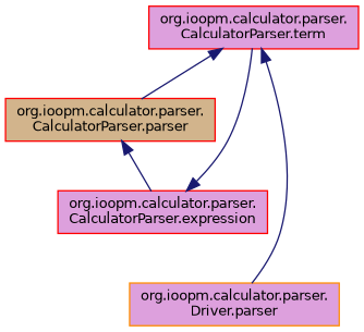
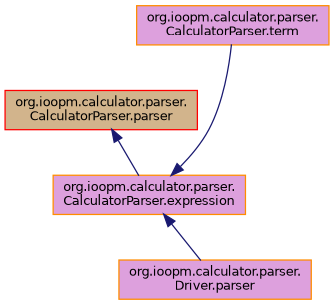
  digraph {
    rankdir=TB
    node [color=darkorange fillcolor=plum fontname=Helvetica fontsize=10 shape=record style=filled]
    edge [color=midnightblue dir=back fontname=Helvetica fontsize=10 labelfontname=Helvetica labelfontsize=10 style=solid]
-   n1 [color=red fontcolor=black height=0.2 label="org.ioopm.calculator.parser.\lCalculatorParser.term" width=0.4]
+   n1 [fontcolor=black height=0.2 label="org.ioopm.calculator.parser.\lCalculatorParser.term" width=0.4]
    n2 [color=red fillcolor=tan height=0.2 label="org.ioopm.calculator.parser.\lCalculatorParser.parser" width=0.4]
-   n3 [color=red height=0.2 label="org.ioopm.calculator.parser.\lCalculatorParser.expression" width=0.4]
+   n3 [height=0.2 label="org.ioopm.calculator.parser.\lCalculatorParser.expression" width=0.4]
    n4 [height=0.2 label="org.ioopm.calculator.parser.\lDriver.parser" width=0.4]
-   n1 -> n2
    n2 -> n3
    n3 -> n1
-   n1 -> n4
+   n3 -> n4
  }
